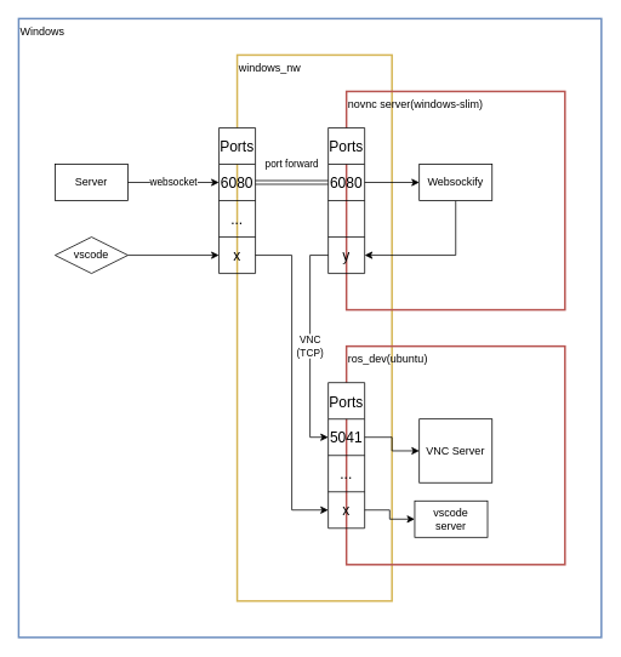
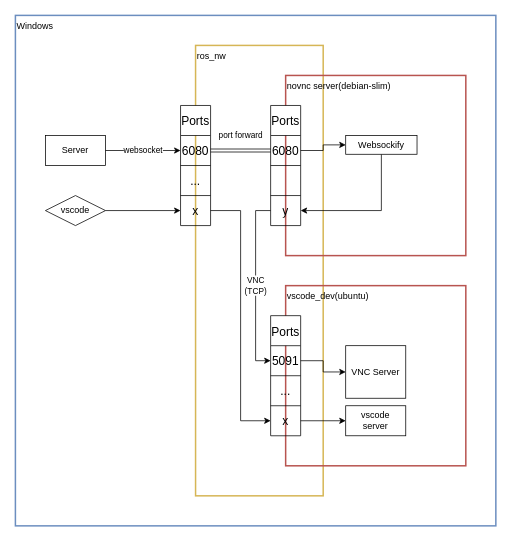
  <mxCell id="0" />
  <mxCell id="1" parent="0" />
  <mxCell id="2" value="windows" parent="0" />
  <mxCell id="3" value="Windows" style="rounded=0;whiteSpace=wrap;html=1;align=left;verticalAlign=top;fillColor=none;strokeColor=#6c8ebf;strokeWidth=2;" parent="2" vertex="1"><mxGeometry x="20" y="20" width="640" height="680" as="geometry" /></mxCell>
  <mxCell id="4" value="docker" parent="0" />
- <mxCell id="5" value="windows_nw" style="rounded=0;whiteSpace=wrap;html=1;align=left;verticalAlign=top;fillColor=none;strokeColor=#d6b656;strokeWidth=2;" parent="4" vertex="1"><mxGeometry x="260" y="60" width="170" height="600" as="geometry" /></mxCell>
- <mxCell id="6" value="ros_dev(ubuntu)" style="rounded=0;whiteSpace=wrap;html=1;align=left;verticalAlign=top;fillColor=none;strokeColor=#b85450;strokeWidth=2;" parent="4" vertex="1"><mxGeometry x="380" y="380" width="240" height="240" as="geometry" /></mxCell>
- <mxCell id="7" value="novnc server(windows-slim)" style="rounded=0;whiteSpace=wrap;html=1;align=left;verticalAlign=top;fillColor=none;strokeColor=#b85450;strokeWidth=2;" vertex="1" parent="4"><mxGeometry x="380" y="100" width="240" height="240" as="geometry" /></mxCell>
+ <mxCell id="5" value="ros_nw" style="rounded=0;whiteSpace=wrap;html=1;align=left;verticalAlign=top;fillColor=none;strokeColor=#d6b656;strokeWidth=2;" parent="4" vertex="1"><mxGeometry x="260" y="60" width="170" height="600" as="geometry" /></mxCell>
+ <mxCell id="6" value="vscode_dev(ubuntu)" style="rounded=0;whiteSpace=wrap;html=1;align=left;verticalAlign=top;fillColor=none;strokeColor=#b85450;strokeWidth=2;" parent="4" vertex="1"><mxGeometry x="380" y="380" width="240" height="240" as="geometry" /></mxCell>
+ <mxCell id="7" value="novnc server(debian-slim)" style="rounded=0;whiteSpace=wrap;html=1;align=left;verticalAlign=top;fillColor=none;strokeColor=#b85450;strokeWidth=2;" vertex="1" parent="4"><mxGeometry x="380" y="100" width="240" height="240" as="geometry" /></mxCell>
  <mxCell id="8" value="instance" parent="0" />
  <mxCell id="9" value="Ports" style="shape=table;startSize=40;container=1;collapsible=0;childLayout=tableLayout;strokeColor=default;fontSize=16;" vertex="1" parent="8"><mxGeometry x="360" y="140" width="40" height="160" as="geometry" /></mxCell>
  <mxCell id="10" value="" style="shape=tableRow;horizontal=0;startSize=0;swimlaneHead=0;swimlaneBody=0;strokeColor=inherit;top=0;left=0;bottom=0;right=0;collapsible=0;dropTarget=0;fillColor=none;points=[[0,0.5],[1,0.5]];portConstraint=eastwest;fontSize=16;" vertex="1" parent="9"><mxGeometry y="40" width="40" height="40" as="geometry" /></mxCell>
  <mxCell id="11" value="6080" style="shape=partialRectangle;html=1;whiteSpace=wrap;connectable=0;strokeColor=inherit;overflow=hidden;fillColor=none;top=0;left=0;bottom=0;right=0;pointerEvents=1;fontSize=16;" vertex="1" parent="10"><mxGeometry width="40" height="40" as="geometry"><mxRectangle width="40" height="40" as="alternateBounds" /></mxGeometry></mxCell>
  <mxCell id="12" value="" style="shape=tableRow;horizontal=0;startSize=0;swimlaneHead=0;swimlaneBody=0;strokeColor=inherit;top=0;left=0;bottom=0;right=0;collapsible=0;dropTarget=0;fillColor=none;points=[[0,0.5],[1,0.5]];portConstraint=eastwest;fontSize=16;" vertex="1" parent="9"><mxGeometry y="80" width="40" height="40" as="geometry" /></mxCell>
  <mxCell id="13" value="" style="shape=partialRectangle;html=1;whiteSpace=wrap;connectable=0;strokeColor=inherit;overflow=hidden;fillColor=none;top=0;left=0;bottom=0;right=0;pointerEvents=1;fontSize=16;" vertex="1" parent="12"><mxGeometry width="40" height="40" as="geometry"><mxRectangle width="40" height="40" as="alternateBounds" /></mxGeometry></mxCell>
  <mxCell id="14" value="" style="shape=tableRow;horizontal=0;startSize=0;swimlaneHead=0;swimlaneBody=0;strokeColor=inherit;top=0;left=0;bottom=0;right=0;collapsible=0;dropTarget=0;fillColor=none;points=[[0,0.5],[1,0.5]];portConstraint=eastwest;fontSize=16;" vertex="1" parent="9"><mxGeometry y="120" width="40" height="40" as="geometry" /></mxCell>
  <mxCell id="15" value="y" style="shape=partialRectangle;html=1;whiteSpace=wrap;connectable=0;strokeColor=inherit;overflow=hidden;fillColor=none;top=0;left=0;bottom=0;right=0;pointerEvents=1;fontSize=16;" vertex="1" parent="14"><mxGeometry width="40" height="40" as="geometry"><mxRectangle width="40" height="40" as="alternateBounds" /></mxGeometry></mxCell>
  <mxCell id="16" value="Ports" style="shape=table;startSize=40;container=1;collapsible=0;childLayout=tableLayout;strokeColor=default;fontSize=16;" vertex="1" parent="8"><mxGeometry x="360" y="420" width="40" height="160" as="geometry" /></mxCell>
  <mxCell id="17" value="" style="shape=tableRow;horizontal=0;startSize=0;swimlaneHead=0;swimlaneBody=0;strokeColor=inherit;top=0;left=0;bottom=0;right=0;collapsible=0;dropTarget=0;fillColor=none;points=[[0,0.5],[1,0.5]];portConstraint=eastwest;fontSize=16;" vertex="1" parent="16"><mxGeometry y="40" width="40" height="40" as="geometry" /></mxCell>
- <mxCell id="18" value="5041" style="shape=partialRectangle;html=1;whiteSpace=wrap;connectable=0;strokeColor=inherit;overflow=hidden;fillColor=none;top=0;left=0;bottom=0;right=0;pointerEvents=1;fontSize=16;" vertex="1" parent="17"><mxGeometry width="40" height="40" as="geometry"><mxRectangle width="40" height="40" as="alternateBounds" /></mxGeometry></mxCell>
+ <mxCell id="18" value="5091" style="shape=partialRectangle;html=1;whiteSpace=wrap;connectable=0;strokeColor=inherit;overflow=hidden;fillColor=none;top=0;left=0;bottom=0;right=0;pointerEvents=1;fontSize=16;" vertex="1" parent="17"><mxGeometry width="40" height="40" as="geometry"><mxRectangle width="40" height="40" as="alternateBounds" /></mxGeometry></mxCell>
  <mxCell id="19" value="" style="shape=tableRow;horizontal=0;startSize=0;swimlaneHead=0;swimlaneBody=0;strokeColor=inherit;top=0;left=0;bottom=0;right=0;collapsible=0;dropTarget=0;fillColor=none;points=[[0,0.5],[1,0.5]];portConstraint=eastwest;fontSize=16;" vertex="1" parent="16"><mxGeometry y="80" width="40" height="40" as="geometry" /></mxCell>
  <mxCell id="20" value="..." style="shape=partialRectangle;html=1;whiteSpace=wrap;connectable=0;strokeColor=inherit;overflow=hidden;fillColor=none;top=0;left=0;bottom=0;right=0;pointerEvents=1;fontSize=16;" vertex="1" parent="19"><mxGeometry width="40" height="40" as="geometry"><mxRectangle width="40" height="40" as="alternateBounds" /></mxGeometry></mxCell>
  <mxCell id="21" value="" style="shape=tableRow;horizontal=0;startSize=0;swimlaneHead=0;swimlaneBody=0;strokeColor=inherit;top=0;left=0;bottom=0;right=0;collapsible=0;dropTarget=0;fillColor=none;points=[[0,0.5],[1,0.5]];portConstraint=eastwest;fontSize=16;" vertex="1" parent="16"><mxGeometry y="120" width="40" height="40" as="geometry" /></mxCell>
  <mxCell id="22" value="x" style="shape=partialRectangle;html=1;whiteSpace=wrap;connectable=0;strokeColor=inherit;overflow=hidden;fillColor=none;top=0;left=0;bottom=0;right=0;pointerEvents=1;fontSize=16;" vertex="1" parent="21"><mxGeometry width="40" height="40" as="geometry"><mxRectangle width="40" height="40" as="alternateBounds" /></mxGeometry></mxCell>
  <mxCell id="23" value="VNC Server" style="rounded=0;whiteSpace=wrap;html=1;" vertex="1" parent="8"><mxGeometry x="460" y="460" width="80" height="70" as="geometry" /></mxCell>
  <mxCell id="24" value="port forward" style="rounded=0;orthogonalLoop=1;jettySize=auto;html=1;exitX=1;exitY=0.5;exitDx=0;exitDy=0;entryX=0;entryY=0.5;entryDx=0;entryDy=0;endArrow=none;endFill=0;shape=link;" edge="1" parent="8" source="37" target="10"><mxGeometry y="20" relative="1" as="geometry"><mxPoint as="offset" /></mxGeometry></mxCell>
  <mxCell id="25" style="edgeStyle=orthogonalEdgeStyle;rounded=0;orthogonalLoop=1;jettySize=auto;html=1;exitX=0.5;exitY=1;exitDx=0;exitDy=0;entryX=1;entryY=0.5;entryDx=0;entryDy=0;" edge="1" parent="8" source="26" target="14"><mxGeometry relative="1" as="geometry" /></mxCell>
- <mxCell id="26" value="Websockify" style="rounded=0;whiteSpace=wrap;html=1;" vertex="1" parent="8"><mxGeometry x="460" y="180" width="80" height="40" as="geometry" /></mxCell>
+ <mxCell id="26" value="Websockify" style="rounded=0;whiteSpace=wrap;html=1;" vertex="1" parent="8"><mxGeometry x="460" y="180" width="95" height="25" as="geometry" /></mxCell>
  <mxCell id="27" value="Server" style="rounded=0;whiteSpace=wrap;html=1;" vertex="1" parent="8"><mxGeometry x="60" y="180" width="80" height="40" as="geometry" /></mxCell>
  <mxCell id="28" style="edgeStyle=orthogonalEdgeStyle;rounded=0;orthogonalLoop=1;jettySize=auto;html=1;exitX=1;exitY=0.5;exitDx=0;exitDy=0;entryX=0;entryY=0.5;entryDx=0;entryDy=0;" edge="1" parent="8" source="10" target="26"><mxGeometry relative="1" as="geometry" /></mxCell>
  <mxCell id="29" style="edgeStyle=orthogonalEdgeStyle;rounded=0;orthogonalLoop=1;jettySize=auto;html=1;exitX=1;exitY=0.5;exitDx=0;exitDy=0;entryX=0;entryY=0.5;entryDx=0;entryDy=0;" edge="1" parent="8" source="41" target="21"><mxGeometry relative="1" as="geometry" /></mxCell>
  <mxCell id="30" style="edgeStyle=orthogonalEdgeStyle;rounded=0;orthogonalLoop=1;jettySize=auto;html=1;exitX=1;exitY=0.5;exitDx=0;exitDy=0;entryX=0;entryY=0.5;entryDx=0;entryDy=0;" edge="1" parent="8" source="21" target="35"><mxGeometry relative="1" as="geometry" /></mxCell>
  <mxCell id="31" value="VNC&lt;br&gt;(TCP)" style="edgeStyle=orthogonalEdgeStyle;rounded=0;orthogonalLoop=1;jettySize=auto;html=1;exitX=0;exitY=0.5;exitDx=0;exitDy=0;entryX=0;entryY=0.5;entryDx=0;entryDy=0;" edge="1" parent="8" source="14" target="17"><mxGeometry relative="1" as="geometry" /></mxCell>
  <mxCell id="32" style="edgeStyle=orthogonalEdgeStyle;rounded=0;orthogonalLoop=1;jettySize=auto;html=1;exitX=1;exitY=0.5;exitDx=0;exitDy=0;entryX=0;entryY=0.5;entryDx=0;entryDy=0;" edge="1" parent="8" source="17" target="23"><mxGeometry relative="1" as="geometry" /></mxCell>
  <mxCell id="33" style="edgeStyle=orthogonalEdgeStyle;rounded=0;orthogonalLoop=1;jettySize=auto;html=1;exitX=1;exitY=0.5;exitDx=0;exitDy=0;entryX=0;entryY=0.5;entryDx=0;entryDy=0;" edge="1" parent="8" source="34" target="41"><mxGeometry relative="1" as="geometry"><mxPoint x="170" y="240" as="sourcePoint" /></mxGeometry></mxCell>
  <mxCell id="34" value="vscode" style="rhombus;whiteSpace=wrap;html=1;" vertex="1" parent="8"><mxGeometry x="60" y="260" width="80" height="40" as="geometry" /></mxCell>
- <mxCell id="35" value="vscode&lt;br&gt;server" style="rounded=0;whiteSpace=wrap;html=1;" vertex="1" parent="8"><mxGeometry x="455" y="550" width="80" height="40" as="geometry" /></mxCell>
+ <mxCell id="35" value="vscode&lt;br&gt;server" style="rounded=0;whiteSpace=wrap;html=1;" vertex="1" parent="8"><mxGeometry x="460" y="540" width="80" height="40" as="geometry" /></mxCell>
  <mxCell id="36" value="Ports" style="shape=table;startSize=40;container=1;collapsible=0;childLayout=tableLayout;strokeColor=default;fontSize=16;" vertex="1" parent="8"><mxGeometry x="240" y="140" width="40" height="160" as="geometry" /></mxCell>
  <mxCell id="37" value="" style="shape=tableRow;horizontal=0;startSize=0;swimlaneHead=0;swimlaneBody=0;strokeColor=inherit;top=0;left=0;bottom=0;right=0;collapsible=0;dropTarget=0;fillColor=none;points=[[0,0.5],[1,0.5]];portConstraint=eastwest;fontSize=16;" vertex="1" parent="36"><mxGeometry y="40" width="40" height="40" as="geometry" /></mxCell>
  <mxCell id="38" value="6080" style="shape=partialRectangle;html=1;whiteSpace=wrap;connectable=0;strokeColor=inherit;overflow=hidden;fillColor=none;top=0;left=0;bottom=0;right=0;pointerEvents=1;fontSize=16;" vertex="1" parent="37"><mxGeometry width="40" height="40" as="geometry"><mxRectangle width="40" height="40" as="alternateBounds" /></mxGeometry></mxCell>
  <mxCell id="39" value="" style="shape=tableRow;horizontal=0;startSize=0;swimlaneHead=0;swimlaneBody=0;strokeColor=inherit;top=0;left=0;bottom=0;right=0;collapsible=0;dropTarget=0;fillColor=none;points=[[0,0.5],[1,0.5]];portConstraint=eastwest;fontSize=16;" vertex="1" parent="36"><mxGeometry y="80" width="40" height="40" as="geometry" /></mxCell>
  <mxCell id="40" value="..." style="shape=partialRectangle;html=1;whiteSpace=wrap;connectable=0;strokeColor=inherit;overflow=hidden;fillColor=none;top=0;left=0;bottom=0;right=0;pointerEvents=1;fontSize=16;" vertex="1" parent="39"><mxGeometry width="40" height="40" as="geometry"><mxRectangle width="40" height="40" as="alternateBounds" /></mxGeometry></mxCell>
  <mxCell id="41" value="" style="shape=tableRow;horizontal=0;startSize=0;swimlaneHead=0;swimlaneBody=0;strokeColor=inherit;top=0;left=0;bottom=0;right=0;collapsible=0;dropTarget=0;fillColor=none;points=[[0,0.5],[1,0.5]];portConstraint=eastwest;fontSize=16;" vertex="1" parent="36"><mxGeometry y="120" width="40" height="40" as="geometry" /></mxCell>
  <mxCell id="42" value="x" style="shape=partialRectangle;html=1;whiteSpace=wrap;connectable=0;strokeColor=inherit;overflow=hidden;fillColor=none;top=0;left=0;bottom=0;right=0;pointerEvents=1;fontSize=16;" vertex="1" parent="41"><mxGeometry width="40" height="40" as="geometry"><mxRectangle width="40" height="40" as="alternateBounds" /></mxGeometry></mxCell>
  <mxCell id="43" value="websocket" style="edgeStyle=orthogonalEdgeStyle;rounded=0;orthogonalLoop=1;jettySize=auto;html=1;exitX=1;exitY=0.5;exitDx=0;exitDy=0;entryX=0;entryY=0.5;entryDx=0;entryDy=0;" edge="1" parent="8" source="27" target="37"><mxGeometry relative="1" as="geometry"><mxPoint x="300" y="0" as="sourcePoint" /></mxGeometry></mxCell>
